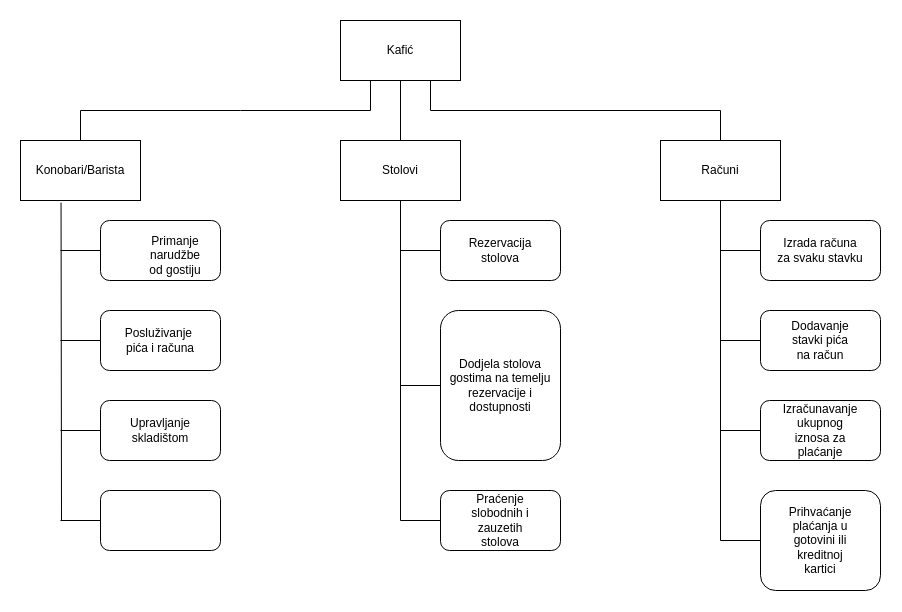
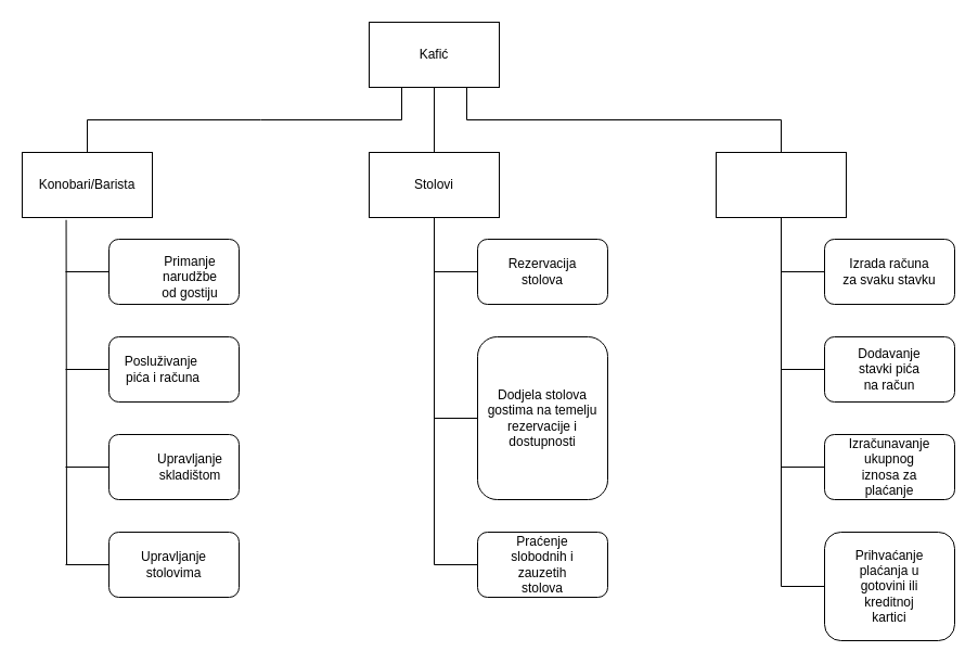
  <mxCell id="0" />
  <mxCell id="1" parent="0" />
  <mxCell id="2" value="" style="rounded=0;whiteSpace=wrap;html=1;" vertex="1" parent="1"><mxGeometry x="340" y="20" width="120" height="60" as="geometry" /></mxCell>
  <mxCell id="3" value="Kafić" style="text;html=1;strokeColor=none;fillColor=none;align=center;verticalAlign=middle;whiteSpace=wrap;rounded=0;" vertex="1" parent="1"><mxGeometry x="370" y="35" width="60" height="30" as="geometry" /></mxCell>
  <mxCell id="4" value="" style="rounded=0;whiteSpace=wrap;html=1;" vertex="1" parent="1"><mxGeometry x="20" y="140" width="120" height="60" as="geometry" /></mxCell>
  <mxCell id="5" value="" style="rounded=0;whiteSpace=wrap;html=1;" vertex="1" parent="1"><mxGeometry x="340" y="140" width="120" height="60" as="geometry" /></mxCell>
  <mxCell id="6" value="" style="rounded=0;whiteSpace=wrap;html=1;" vertex="1" parent="1"><mxGeometry x="660" y="140" width="120" height="60" as="geometry" /></mxCell>
  <mxCell id="7" value="Konobari/Barista" style="text;html=1;strokeColor=none;fillColor=none;align=center;verticalAlign=middle;whiteSpace=wrap;rounded=0;" vertex="1" parent="1"><mxGeometry x="50" y="155" width="60" height="30" as="geometry" /></mxCell>
  <mxCell id="8" value="Stolovi" style="text;html=1;strokeColor=none;fillColor=none;align=center;verticalAlign=middle;whiteSpace=wrap;rounded=0;" vertex="1" parent="1"><mxGeometry x="370" y="155" width="60" height="30" as="geometry" /></mxCell>
- <mxCell id="9" value="Računi" style="text;html=1;strokeColor=none;fillColor=none;align=center;verticalAlign=middle;whiteSpace=wrap;rounded=0;" vertex="1" parent="1"><mxGeometry x="690" y="155" width="60" height="30" as="geometry" /></mxCell>
  <mxCell id="10" value="" style="endArrow=none;html=1;rounded=0;exitX=0.5;exitY=0;exitDx=0;exitDy=0;entryX=0.25;entryY=1;entryDx=0;entryDy=0;" edge="1" parent="1" source="4" target="2"><mxGeometry width="50" height="50" relative="1" as="geometry"><mxPoint x="340" y="260" as="sourcePoint" /><mxPoint x="390" y="210" as="targetPoint" /><Array as="points"><mxPoint x="80" y="110" /><mxPoint x="240" y="110" /><mxPoint x="370" y="110" /></Array></mxGeometry></mxCell>
  <mxCell id="11" value="" style="endArrow=none;html=1;rounded=0;entryX=0.5;entryY=1;entryDx=0;entryDy=0;exitX=0.5;exitY=0;exitDx=0;exitDy=0;" edge="1" parent="1" source="5" target="2"><mxGeometry width="50" height="50" relative="1" as="geometry"><mxPoint x="340" y="260" as="sourcePoint" /><mxPoint x="390" y="210" as="targetPoint" /></mxGeometry></mxCell>
  <mxCell id="12" value="" style="endArrow=none;html=1;rounded=0;entryX=0.75;entryY=1;entryDx=0;entryDy=0;exitX=0.5;exitY=0;exitDx=0;exitDy=0;" edge="1" parent="1" source="6" target="2"><mxGeometry width="50" height="50" relative="1" as="geometry"><mxPoint x="340" y="260" as="sourcePoint" /><mxPoint x="390" y="210" as="targetPoint" /><Array as="points"><mxPoint x="720" y="110" /><mxPoint x="430" y="110" /></Array></mxGeometry></mxCell>
  <mxCell id="13" value="" style="rounded=1;whiteSpace=wrap;html=1;" vertex="1" parent="1"><mxGeometry x="100" y="220" width="120" height="60" as="geometry" /></mxCell>
  <mxCell id="14" value="" style="rounded=1;whiteSpace=wrap;html=1;" vertex="1" parent="1"><mxGeometry x="100" y="310" width="120" height="60" as="geometry" /></mxCell>
  <mxCell id="15" value="" style="rounded=1;whiteSpace=wrap;html=1;" vertex="1" parent="1"><mxGeometry x="100" y="400" width="120" height="60" as="geometry" /></mxCell>
  <mxCell id="16" value="" style="endArrow=none;html=1;rounded=0;entryX=0.338;entryY=1.037;entryDx=0;entryDy=0;entryPerimeter=0;" edge="1" parent="1" target="4"><mxGeometry width="50" height="50" relative="1" as="geometry"><mxPoint x="61" y="520" as="sourcePoint" /><mxPoint x="310" y="320" as="targetPoint" /></mxGeometry></mxCell>
  <mxCell id="17" value="" style="endArrow=none;html=1;rounded=0;exitX=0;exitY=0.5;exitDx=0;exitDy=0;" edge="1" parent="1" source="13"><mxGeometry width="50" height="50" relative="1" as="geometry"><mxPoint x="260" y="370" as="sourcePoint" /><mxPoint x="60" y="250" as="targetPoint" /></mxGeometry></mxCell>
  <mxCell id="18" value="" style="endArrow=none;html=1;rounded=0;exitX=0;exitY=0.5;exitDx=0;exitDy=0;" edge="1" parent="1" source="14"><mxGeometry width="50" height="50" relative="1" as="geometry"><mxPoint x="260" y="370" as="sourcePoint" /><mxPoint x="60" y="340" as="targetPoint" /></mxGeometry></mxCell>
  <mxCell id="19" value="" style="endArrow=none;html=1;rounded=0;exitX=0;exitY=0.5;exitDx=0;exitDy=0;" edge="1" parent="1" source="15"><mxGeometry width="50" height="50" relative="1" as="geometry"><mxPoint x="260" y="370" as="sourcePoint" /><mxPoint x="60" y="430" as="targetPoint" /></mxGeometry></mxCell>
  <mxCell id="20" value="Primanje narudžbe od gostiju" style="text;html=1;strokeColor=none;fillColor=none;align=center;verticalAlign=middle;whiteSpace=wrap;rounded=0;" vertex="1" parent="1"><mxGeometry x="145" y="240" width="60" height="30" as="geometry" /></mxCell>
- <mxCell id="21" value="Posluživanje&amp;nbsp; pića i računa" style="text;html=1;strokeColor=none;fillColor=none;align=center;verticalAlign=middle;whiteSpace=wrap;rounded=0;" vertex="1" parent="1"><mxGeometry x="130" y="325" width="60" height="30" as="geometry" /></mxCell>
- <mxCell id="22" value="Upravljanje skladištom" style="text;html=1;strokeColor=none;fillColor=none;align=center;verticalAlign=middle;whiteSpace=wrap;rounded=0;" vertex="1" parent="1"><mxGeometry x="130" y="415" width="60" height="30" as="geometry" /></mxCell>
+ <mxCell id="21" value="Posluživanje&amp;nbsp; pića i računa" style="text;html=1;strokeColor=none;fillColor=none;align=center;verticalAlign=middle;whiteSpace=wrap;rounded=0;" vertex="1" parent="1"><mxGeometry x="120" y="325" width="60" height="30" as="geometry" /></mxCell>
+ <mxCell id="22" value="Upravljanje skladištom" style="text;html=1;strokeColor=none;fillColor=none;align=center;verticalAlign=middle;whiteSpace=wrap;rounded=0;" vertex="1" parent="1"><mxGeometry x="145" y="415" width="60" height="30" as="geometry" /></mxCell>
  <mxCell id="23" value="" style="rounded=1;whiteSpace=wrap;html=1;" vertex="1" parent="1"><mxGeometry x="100" y="490" width="120" height="60" as="geometry" /></mxCell>
  <mxCell id="24" value="" style="endArrow=none;html=1;rounded=0;exitX=0;exitY=0.5;exitDx=0;exitDy=0;" edge="1" parent="1" source="23"><mxGeometry width="50" height="50" relative="1" as="geometry"><mxPoint x="260" y="370" as="sourcePoint" /><mxPoint x="60" y="520" as="targetPoint" /></mxGeometry></mxCell>
+ <mxCell id="25" value="Upravljanje stolovima" style="text;html=1;strokeColor=none;fillColor=none;align=center;verticalAlign=middle;whiteSpace=wrap;rounded=0;" vertex="1" parent="1"><mxGeometry x="130" y="505" width="60" height="30" as="geometry" /></mxCell>
  <mxCell id="26" value="" style="endArrow=none;html=1;rounded=0;entryX=0.5;entryY=1;entryDx=0;entryDy=0;" edge="1" parent="1" target="5"><mxGeometry width="50" height="50" relative="1" as="geometry"><mxPoint x="400" y="520" as="sourcePoint" /><mxPoint x="380" y="370" as="targetPoint" /></mxGeometry></mxCell>
  <mxCell id="27" value="" style="rounded=1;whiteSpace=wrap;html=1;" vertex="1" parent="1"><mxGeometry x="440" y="220" width="120" height="60" as="geometry" /></mxCell>
  <mxCell id="28" value="" style="rounded=1;whiteSpace=wrap;html=1;" vertex="1" parent="1"><mxGeometry x="440" y="310" width="120" height="150" as="geometry" /></mxCell>
  <mxCell id="29" value="" style="rounded=1;whiteSpace=wrap;html=1;" vertex="1" parent="1"><mxGeometry x="440" y="490" width="120" height="60" as="geometry" /></mxCell>
  <mxCell id="30" value="Rezervacija stolova" style="text;html=1;strokeColor=none;fillColor=none;align=center;verticalAlign=middle;whiteSpace=wrap;rounded=0;" vertex="1" parent="1"><mxGeometry x="470" y="235" width="60" height="30" as="geometry" /></mxCell>
  <mxCell id="31" value="Dodjela stolova gostima na temelju rezervacije i dostupnosti" style="text;html=1;strokeColor=none;fillColor=none;align=center;verticalAlign=middle;whiteSpace=wrap;rounded=0;" vertex="1" parent="1"><mxGeometry x="445" y="310" width="110" height="150" as="geometry" /></mxCell>
  <mxCell id="32" value="Praćenje slobodnih i zauzetih stolova" style="text;html=1;strokeColor=none;fillColor=none;align=center;verticalAlign=middle;whiteSpace=wrap;rounded=0;" vertex="1" parent="1"><mxGeometry x="470" y="505" width="60" height="30" as="geometry" /></mxCell>
  <mxCell id="33" value="" style="endArrow=none;html=1;rounded=0;exitX=0;exitY=0.5;exitDx=0;exitDy=0;" edge="1" parent="1" source="27"><mxGeometry width="50" height="50" relative="1" as="geometry"><mxPoint x="430" y="530" as="sourcePoint" /><mxPoint x="400" y="250" as="targetPoint" /></mxGeometry></mxCell>
  <mxCell id="34" value="" style="endArrow=none;html=1;rounded=0;exitX=0;exitY=0.5;exitDx=0;exitDy=0;" edge="1" parent="1" source="28"><mxGeometry width="50" height="50" relative="1" as="geometry"><mxPoint x="430" y="530" as="sourcePoint" /><mxPoint x="400" y="385" as="targetPoint" /></mxGeometry></mxCell>
  <mxCell id="35" value="" style="endArrow=none;html=1;rounded=0;exitX=0;exitY=0.5;exitDx=0;exitDy=0;" edge="1" parent="1" source="29"><mxGeometry width="50" height="50" relative="1" as="geometry"><mxPoint x="430" y="530" as="sourcePoint" /><mxPoint x="400" y="520" as="targetPoint" /></mxGeometry></mxCell>
  <mxCell id="36" value="" style="endArrow=none;html=1;rounded=0;entryX=0.5;entryY=1;entryDx=0;entryDy=0;" edge="1" parent="1" target="6"><mxGeometry width="50" height="50" relative="1" as="geometry"><mxPoint x="720" y="540" as="sourcePoint" /><mxPoint x="820" y="410" as="targetPoint" /></mxGeometry></mxCell>
  <mxCell id="37" value="" style="rounded=1;whiteSpace=wrap;html=1;" vertex="1" parent="1"><mxGeometry x="760" y="220" width="120" height="60" as="geometry" /></mxCell>
  <mxCell id="38" value="" style="rounded=1;whiteSpace=wrap;html=1;" vertex="1" parent="1"><mxGeometry x="760" y="310" width="120" height="60" as="geometry" /></mxCell>
  <mxCell id="39" value="" style="rounded=1;whiteSpace=wrap;html=1;" vertex="1" parent="1"><mxGeometry x="760" y="400" width="120" height="60" as="geometry" /></mxCell>
  <mxCell id="40" value="" style="rounded=1;whiteSpace=wrap;html=1;" vertex="1" parent="1"><mxGeometry x="760" y="490" width="120" height="100" as="geometry" /></mxCell>
  <mxCell id="41" value="Izrada računa za svaku stavku" style="text;html=1;strokeColor=none;fillColor=none;align=center;verticalAlign=middle;whiteSpace=wrap;rounded=0;" vertex="1" parent="1"><mxGeometry x="775" y="215" width="90" height="70" as="geometry" /></mxCell>
  <mxCell id="42" value="Dodavanje stavki pića na račun" style="text;html=1;strokeColor=none;fillColor=none;align=center;verticalAlign=middle;whiteSpace=wrap;rounded=0;" vertex="1" parent="1"><mxGeometry x="790" y="325" width="60" height="30" as="geometry" /></mxCell>
  <mxCell id="43" value="Izračunavanje ukupnog iznosa za plaćanje" style="text;html=1;strokeColor=none;fillColor=none;align=center;verticalAlign=middle;whiteSpace=wrap;rounded=0;" vertex="1" parent="1"><mxGeometry x="790" y="415" width="60" height="30" as="geometry" /></mxCell>
  <mxCell id="44" value="Prihvaćanje plaćanja u gotovini ili kreditnoj kartici" style="text;html=1;strokeColor=none;fillColor=none;align=center;verticalAlign=middle;whiteSpace=wrap;rounded=0;" vertex="1" parent="1"><mxGeometry x="790" y="525" width="60" height="30" as="geometry" /></mxCell>
  <mxCell id="45" value="" style="endArrow=none;html=1;rounded=0;entryX=0;entryY=0.5;entryDx=0;entryDy=0;" edge="1" parent="1" target="37"><mxGeometry width="50" height="50" relative="1" as="geometry"><mxPoint x="720" y="250" as="sourcePoint" /><mxPoint x="710" y="300" as="targetPoint" /></mxGeometry></mxCell>
  <mxCell id="46" value="" style="endArrow=none;html=1;rounded=0;entryX=0;entryY=0.5;entryDx=0;entryDy=0;" edge="1" parent="1" target="38"><mxGeometry width="50" height="50" relative="1" as="geometry"><mxPoint x="720" y="340" as="sourcePoint" /><mxPoint x="720" y="430" as="targetPoint" /></mxGeometry></mxCell>
  <mxCell id="47" value="" style="endArrow=none;html=1;rounded=0;entryX=0;entryY=0.5;entryDx=0;entryDy=0;" edge="1" parent="1" target="39"><mxGeometry width="50" height="50" relative="1" as="geometry"><mxPoint x="720" y="430" as="sourcePoint" /><mxPoint x="720" y="430" as="targetPoint" /></mxGeometry></mxCell>
  <mxCell id="48" value="" style="endArrow=none;html=1;rounded=0;entryX=0;entryY=0.5;entryDx=0;entryDy=0;" edge="1" parent="1" target="40"><mxGeometry width="50" height="50" relative="1" as="geometry"><mxPoint x="720" y="540" as="sourcePoint" /><mxPoint x="740" y="530" as="targetPoint" /></mxGeometry></mxCell>
